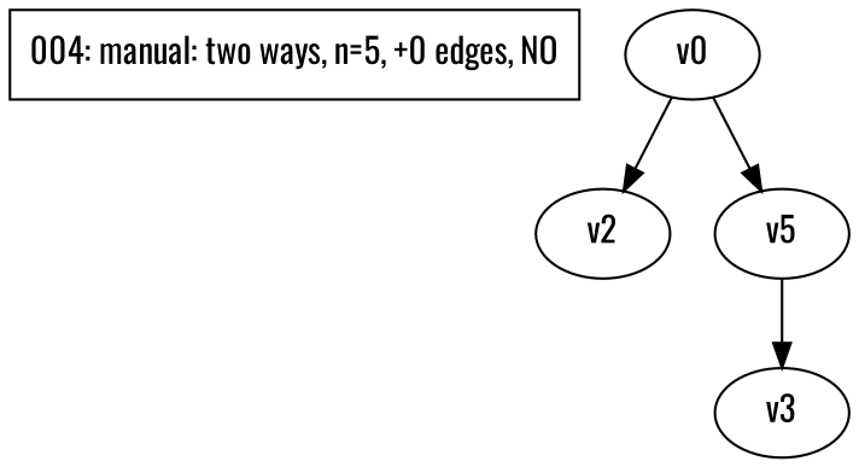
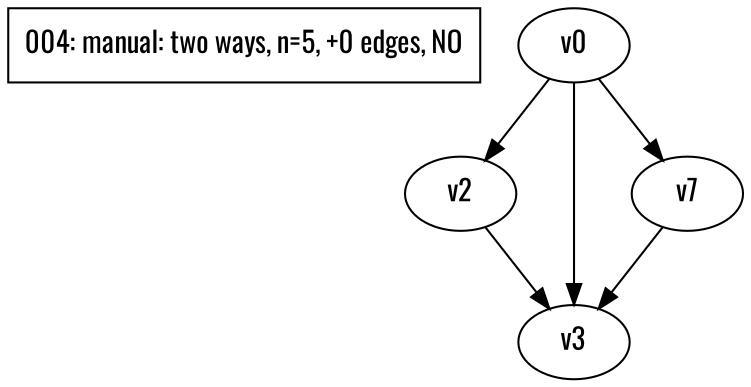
  digraph {
    fontname=Oswald
    node [fontname=Oswald]
    edge [fontname=Oswald]
    n1 [label="004: manual: two ways, n=5, +0 edges, NO" shape=box]
    n2 [label=v0]
    v2
    v3
-   v5
+   v5 [label=v7]
    n2 -> v2
+   n2 -> v3
    n2 -> v5
+   v2 -> v3
    v5 -> v3
  }
